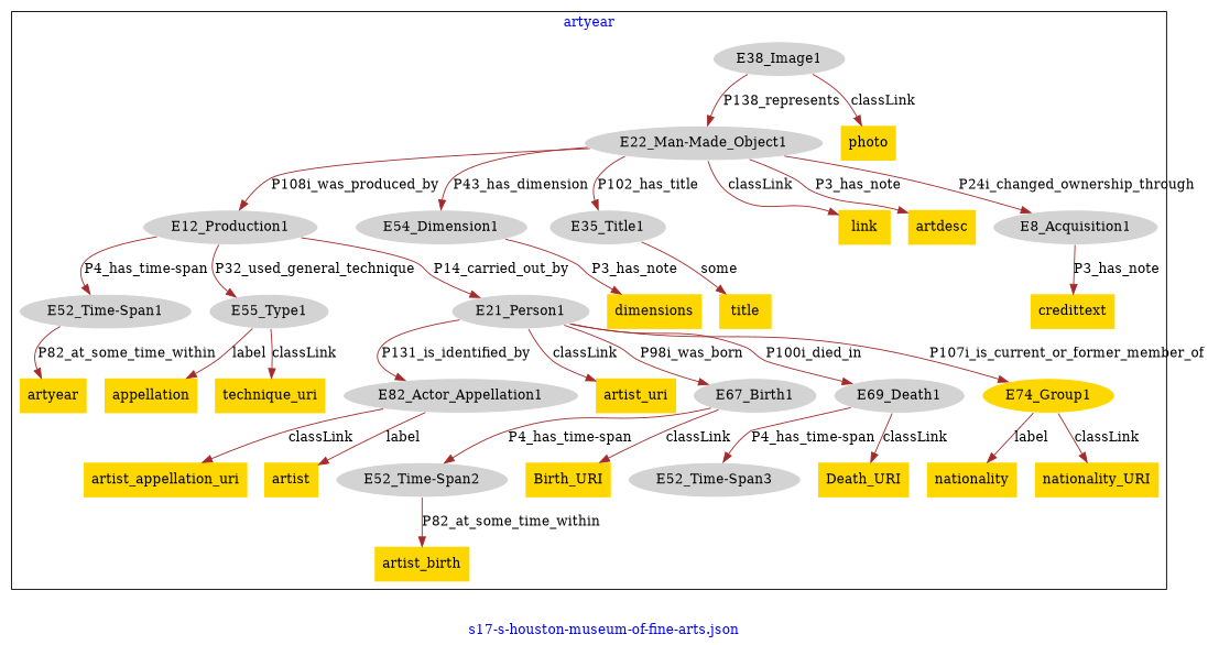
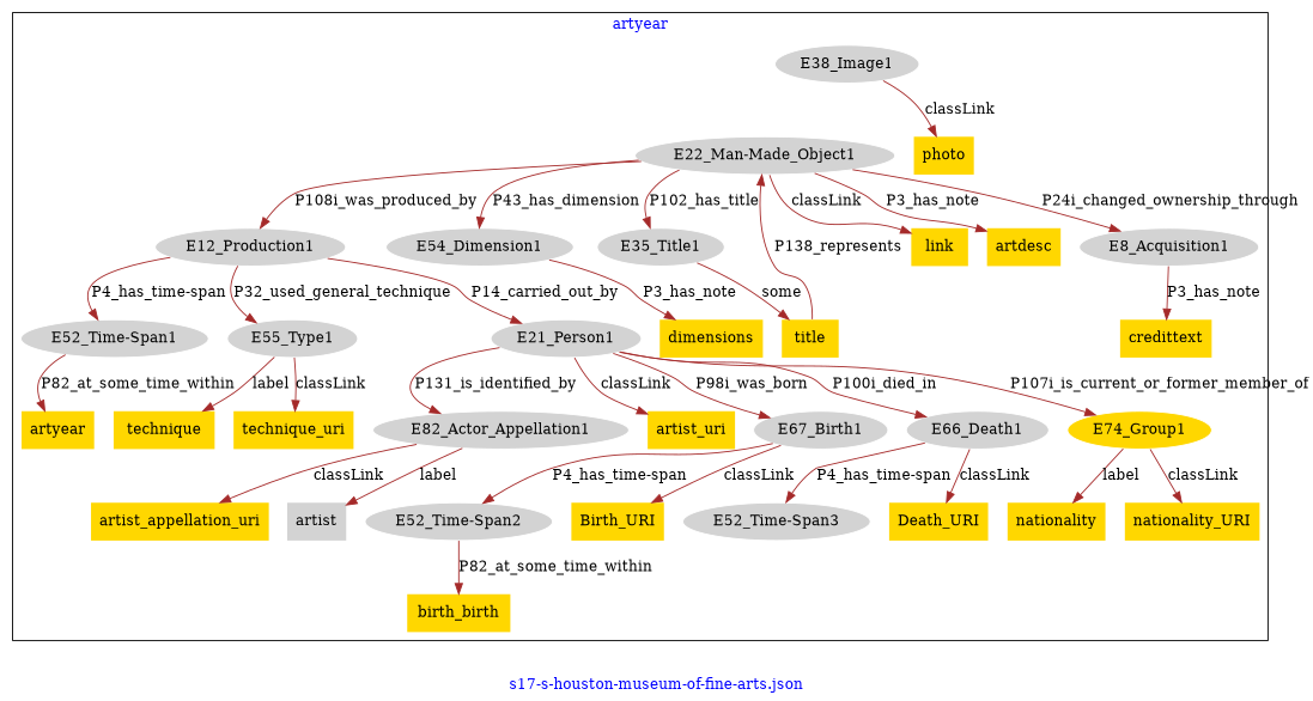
  digraph {
    fontcolor=blue
    label="s17-s-houston-museum-of-fine-arts.json"
    remincross=true
    node [fillcolor=gold style=filled shape=plaintext]
    edge [color=brown fontcolor=black]
    n1 [color=white fillcolor=lightgray label=E12_Production1 shape=""]
    n2 [color=white fillcolor=lightgray label=E21_Person1 shape=""]
    n3 [color=white fillcolor=lightgray label="E52_Time-Span1" shape=""]
    n4 [color=white fillcolor=lightgray label=E55_Type1 shape=""]
    n5 [color=white fillcolor=lightgray label=E67_Birth1 shape=""]
-   n6 [color=white fillcolor=lightgray label=E69_Death1 shape=""]
+   n6 [color=white fillcolor=lightgray label=E66_Death1 shape=""]
    n7 [color=white label=E74_Group1 shape=""]
    n8 [color=white fillcolor=lightgray label=E82_Actor_Appellation1 shape=""]
    n9 [color=white fillcolor=lightgray label="E22_Man-Made_Object1" shape=""]
    n10 [color=white fillcolor=lightgray label=E35_Title1 shape=""]
    n11 [color=white fillcolor=lightgray label=E54_Dimension1 shape=""]
    n12 [color=white fillcolor=lightgray label=E8_Acquisition1 shape=""]
    n13 [color=white fillcolor=lightgray label=E38_Image1 shape=""]
    n14 [color=white fillcolor=lightgray label="E52_Time-Span2" shape=""]
    n15 [color=white fillcolor=lightgray label="E52_Time-Span3" shape=""]
    n16 [label=Death_URI]
    n17 [label=credittext]
    n18 [label=artyear]
    n19 [label=link]
    n20 [label=technique_uri]
    n21 [label=artist_appellation_uri]
    n22 [label=artdesc]
    n23 [label=artist_uri]
-   n24 [label=artist]
+   n24 [fillcolor=lightgray label=artist]
    n25 [label=Birth_URI]
    n26 [label=nationality]
-   n27 [label=artist_birth]
+   n27 [label=birth_birth]
    n28 [label=nationality_URI]
-   n29 [label=appellation]
+   n29 [label=technique]
    n30 [label=dimensions]
    n31 [label=title]
    n32 [label=photo]
    subgraph cluster_1 {
      label=artyear
      n1
      n2
      n3
      n4
      n5
      n6
      n7
      n8
      n9
      n10
      n11
      n12
      n13
      n14
      n15
      n16
      n17
      n18
      n19
      n20
      n21
      n22
      n23
      n24
      n25
      n26
      n27
      n28
      n29
      n30
      n31
      n32
    }
    n1 -> n2 [label=P14_carried_out_by]
    n1 -> n3 [label="P4_has_time-span"]
    n1 -> n4 [label=P32_used_general_technique]
    n2 -> n5 [label=P98i_was_born]
    n2 -> n6 [label=P100i_died_in]
    n2 -> n7 [label=P107i_is_current_or_former_member_of]
    n2 -> n8 [label=P131_is_identified_by]
    n2 -> n23 [label=classLink]
    n3 -> n18 [label=P82_at_some_time_within]
    n4 -> n20 [label=classLink]
    n4 -> n29 [label=label]
    n5 -> n14 [label="P4_has_time-span"]
    n5 -> n25 [label=classLink]
    n6 -> n15 [label="P4_has_time-span"]
    n6 -> n16 [label=classLink]
    n7 -> n26 [label=label]
    n7 -> n28 [label=classLink]
    n8 -> n21 [label=classLink]
    n8 -> n24 [label=label]
    n9 -> n1 [label=P108i_was_produced_by]
    n9 -> n10 [label=P102_has_title]
    n9 -> n11 [label=P43_has_dimension]
    n9 -> n12 [label=P24i_changed_ownership_through]
    n9 -> n19 [label=classLink]
    n9 -> n22 [label=P3_has_note]
    n10 -> n31 [label=some]
    n11 -> n30 [label=P3_has_note]
    n12 -> n17 [label=P3_has_note]
-   n13 -> n9 [label=P138_represents]
+   n31 -> n9 [label=P138_represents]
    n13 -> n32 [label=classLink]
    n14 -> n27 [label=P82_at_some_time_within]
  }
